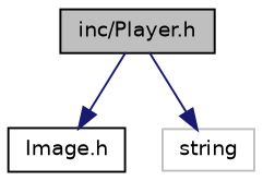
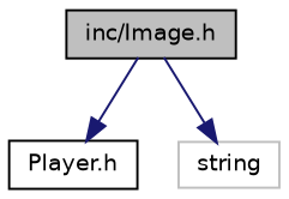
  digraph {
    node [color=black fillcolor=white fontname=Helvetica fontsize=10 shape=record style=filled]
    edge [color=midnightblue fontname=Helvetica fontsize=10 labelfontname=Helvetica labelfontsize=10 style=solid]
-   n1 [fillcolor=grey75 fontcolor=black height=0.2 label="inc/Player.h" width=0.4]
-   n2 [height=0.2 label="Image.h" width=0.4]
+   n1 [fillcolor=grey75 fontcolor=black height=0.2 label="inc/Image.h" width=0.4]
+   n2 [height=0.2 label="Player.h" width=0.4]
    n3 [color=grey75 height=0.2 label=string width=0.4]
    n1 -> n2
    n1 -> n3
  }
